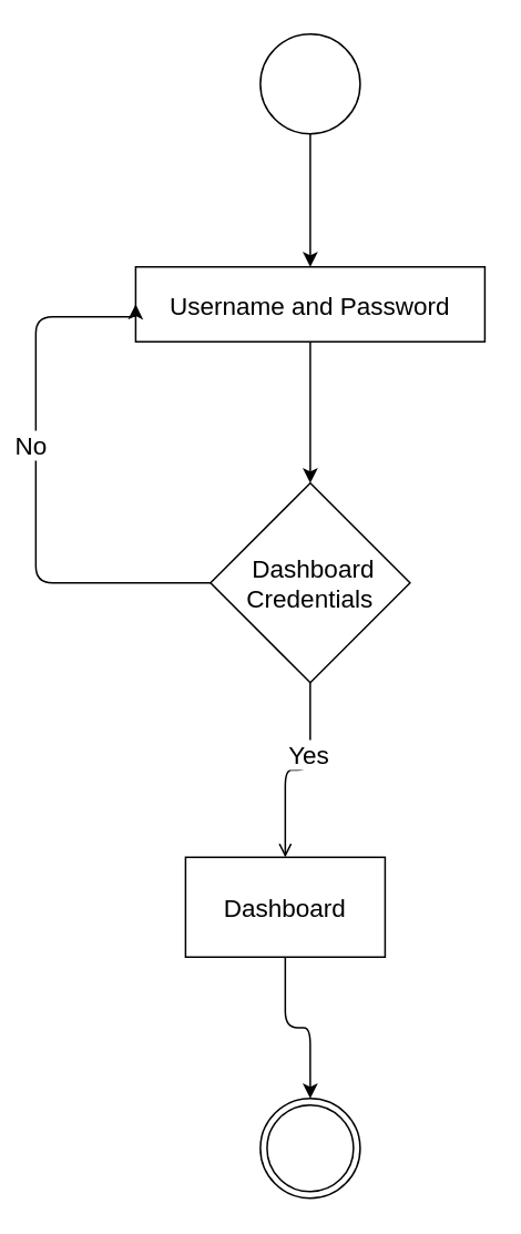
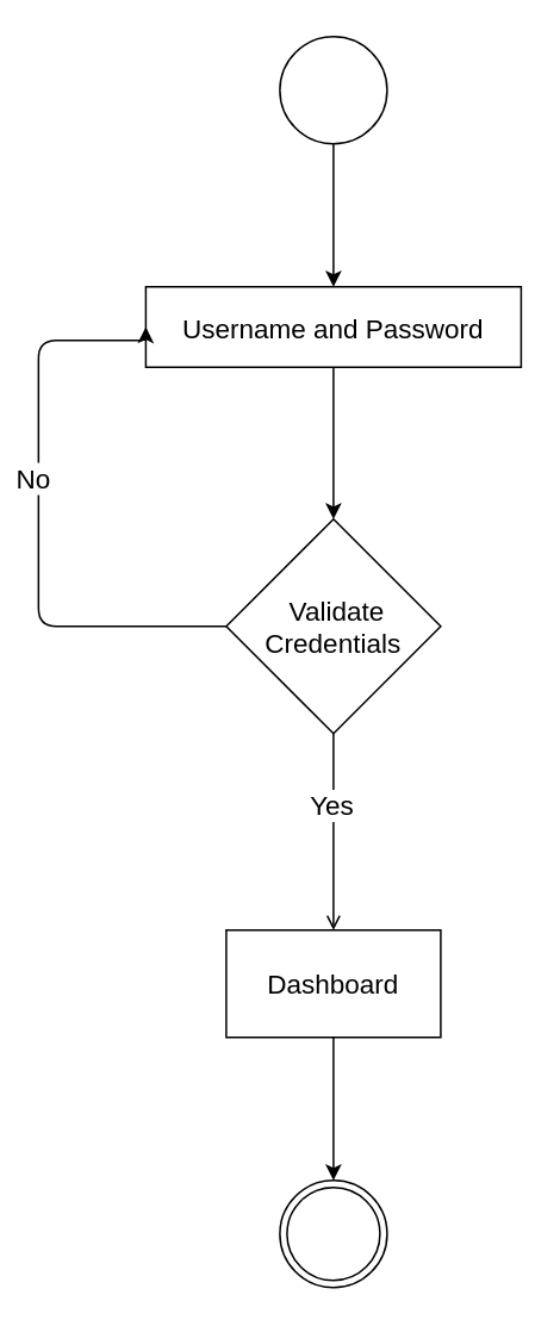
  <mxCell id="0" />
  <mxCell id="1" parent="0" />
  <mxCell id="2" value="" style="edgeStyle=none;html=1;fontSize=15;" edge="1" parent="1" source="3" target="5"><mxGeometry relative="1" as="geometry" /></mxCell>
  <mxCell id="3" value="" style="ellipse;fontSize=15;" vertex="1" parent="1"><mxGeometry x="155.94" y="20" width="60" height="60" as="geometry" /></mxCell>
  <mxCell id="4" value="" style="edgeStyle=none;html=1;fontSize=15;" edge="1" parent="1" source="5" target="10"><mxGeometry relative="1" as="geometry" /></mxCell>
  <mxCell id="5" value="Username and Password" style="whiteSpace=wrap;html=1;fillColor=none;fontSize=15;align=center;" vertex="1" parent="1"><mxGeometry x="80.94" y="160" width="210" height="45" as="geometry" /></mxCell>
  <mxCell id="6" style="edgeStyle=orthogonalEdgeStyle;html=1;exitX=0;exitY=0.5;exitDx=0;exitDy=0;fontSize=15;entryX=0;entryY=0.5;entryDx=0;entryDy=0;" edge="1" parent="1" source="10" target="5"><mxGeometry relative="1" as="geometry"><mxPoint x="0.94" y="350.176" as="targetPoint" /><Array as="points"><mxPoint x="20.94" y="350" /><mxPoint x="20.94" y="190" /></Array></mxGeometry></mxCell>
  <mxCell id="7" value="No" style="edgeLabel;html=1;align=center;verticalAlign=middle;resizable=0;points=[];fontSize=15;" vertex="1" connectable="0" parent="6"><mxGeometry x="-0.021" y="3" relative="1" as="geometry"><mxPoint y="-26" as="offset" /></mxGeometry></mxCell>
  <mxCell id="8" value="" style="edgeStyle=orthogonalEdgeStyle;html=1;fontSize=15;endArrow=open;" edge="1" parent="1" source="10" target="12"><mxGeometry relative="1" as="geometry" /></mxCell>
  <mxCell id="9" value="Yes" style="edgeLabel;html=1;align=center;verticalAlign=middle;resizable=0;points=[];fontSize=15;" vertex="1" connectable="0" parent="8"><mxGeometry x="-0.291" y="-1" relative="1" as="geometry"><mxPoint as="offset" /></mxGeometry></mxCell>
- <mxCell id="10" value="&amp;nbsp;Dashboard Credentials" style="rhombus;whiteSpace=wrap;html=1;fontSize=15;fillColor=none;" vertex="1" parent="1"><mxGeometry x="125.94" y="290" width="120" height="120" as="geometry" /></mxCell>
+ <mxCell id="10" value="&amp;nbsp;Validate Credentials" style="rhombus;whiteSpace=wrap;html=1;fontSize=15;fillColor=none;" vertex="1" parent="1"><mxGeometry x="125.94" y="290" width="120" height="120" as="geometry" /></mxCell>
  <mxCell id="11" value="" style="edgeStyle=orthogonalEdgeStyle;html=1;fontSize=15;" edge="1" parent="1" source="12" target="13"><mxGeometry relative="1" as="geometry" /></mxCell>
- <mxCell id="12" value="Dashboard" style="whiteSpace=wrap;html=1;fontSize=15;fillColor=none;" vertex="1" parent="1"><mxGeometry x="110.94" y="515" width="120" height="60" as="geometry" /></mxCell>
+ <mxCell id="12" value="Dashboard" style="whiteSpace=wrap;html=1;fontSize=15;fillColor=none;" vertex="1" parent="1"><mxGeometry x="125.94" y="520" width="120" height="60" as="geometry" /></mxCell>
  <mxCell id="13" value="" style="ellipse;html=1;shape=endState;fontSize=15;" vertex="1" parent="1"><mxGeometry x="155.94" y="660" width="60" height="60" as="geometry" /></mxCell>
